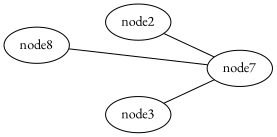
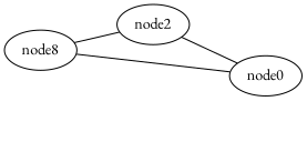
  graph {
    fontname="EB Garamond"
    rankdir=LR
    node [fontname="EB Garamond"]
    edge [fontname="EB Garamond"]
    n1 [label=node8]
-   node0 [label=node7]
+   node0
    node2
-   node3
+   n1 -- node2
    node0 -- n1
    node2 -- node0
-   node3 -- node0
  }
